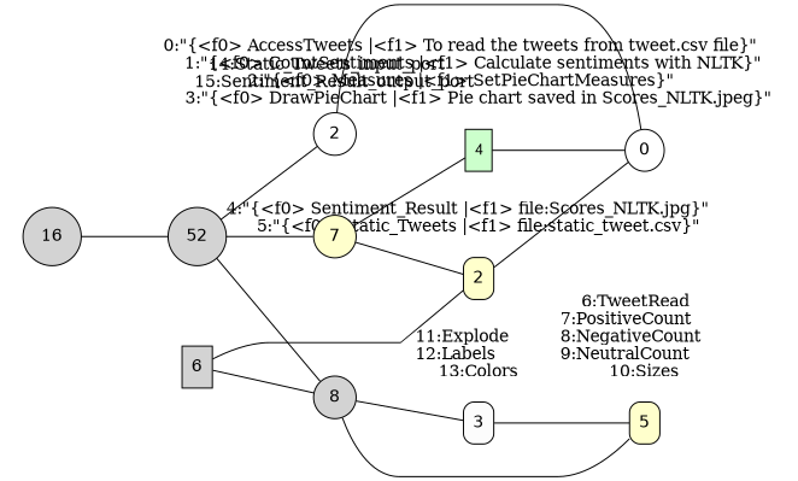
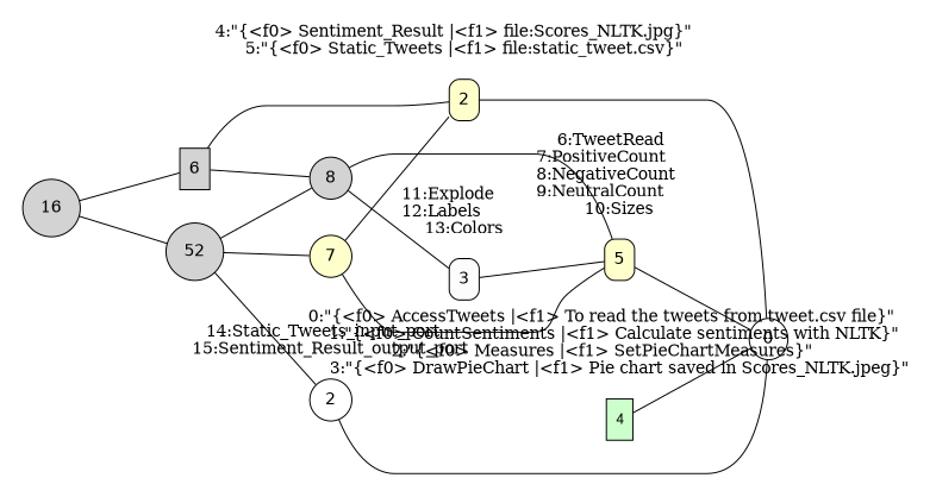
  digraph {
    rankdir=LR
    node [peripheries=1 fontname=Helvetica shape=circle style="rounded,filled"]
    edge [dir=none labeldistance=1.5 minlen=2]
    n1 [label=0 rankdir=LR width=0.2 fontname="" shape="" style=""]
    n2 [fillcolor="#FFFFCC" label=2 rankdir=LR shape=record width=.25]
    n3 [fillcolor="#FFFFFF" label=2 width=0.2]
    n4 [fillcolor="#FCFCFC" label=3 shape=box width=.25]
    n5 [fillcolor="#CCFFCC" fontname=Courier label=4 rankdir=LR shape=record style=filled width=.25]
    n6 [fillcolor="#FFFFCC" label=5 shape=box width=.25]
    n7 [label=6 rankdir=LR shape=record style=filled width=.25 fontname=""]
    n8 [fillcolor="#FFFFCC" label=7 width=.25]
    n9 [label=8 width=.25]
    n10 [label=52 width=.25]
    n11 [label=16 style=filled width=.25 fontname=""]
    subgraph cluster_1 {
      color=transparent
      style=filled
      n1
    }
    subgraph cluster_2 {
      color=transparent
      style=filled
      n2
    }
    subgraph cluster_3 {
      color=transparent
      style=filled
      n3
    }
    subgraph cluster_4 {
      color=transparent
      style=filled
      n4
    }
    subgraph cluster_5 {
      color=transparent
      style=filled
      n5
    }
    subgraph cluster_6 {
      color=transparent
      style=filled
      n6
    }
    subgraph cluster_7 {
      color=transparent
      style=filled
      n7
    }
    subgraph cluster_8 {
      color=transparent
      style=filled
      n8
    }
    subgraph cluster_9 {
      color=transparent
      style=filled
      n9
    }
    subgraph cluster_10 {
      color=transparent
      style=filled
      n10
    }
    subgraph cluster_11 {
      color=transparent
      style=filled
      n11
    }
    n2 -> n1
    n2 -> n2 [color=transparent label="4:\"{<f0> Sentiment_Result |<f1> file\:Scores_NLTK.jpg}\"	\n5:\"{<f0> Static_Tweets |<f1> file\:static_tweet.csv}\"" labelangle=270]
    n3 -> n1
    n3 -> n3 [color=transparent label="14:Static_Tweets_input_port	\n15:Sentiment_Result_output_port" labelangle=270]
    n4 -> n4 [color=transparent label="11:Explode	\n12:Labels	\n13:Colors" labelangle=270]
    n4 -> n6
    n5 -> n1
    n5 -> n5 [color=transparent label="0:\"{<f0> AccessTweets |<f1> To read the tweets from tweet.csv file}\"	\n1:\"{<f0> CountSentiments |<f1> Calculate sentiments with NLTK}\"	\n2:\"{<f0> Measures |<f1> SetPieChartMeasures}\"	\n3:\"{<f0> DrawPieChart |<f1> Pie chart saved in Scores_NLTK.jpeg}\"" labelangle=270]
+   n6 -> n1
    n6 -> n6 [color=transparent label="6:TweetRead	\n7:PositiveCount	\n8:NegativeCount	\n9:NeutralCount	\n10:Sizes" labelangle=270]
    n7 -> n2
    n7 -> n9
    n8 -> n2
-   n8 -> n5
+   n8 -> n6
    n9 -> n4
    n9 -> n6
    n10 -> n3
    n10 -> n8
    n10 -> n9
+   n11 -> n7
    n11 -> n10
  }
